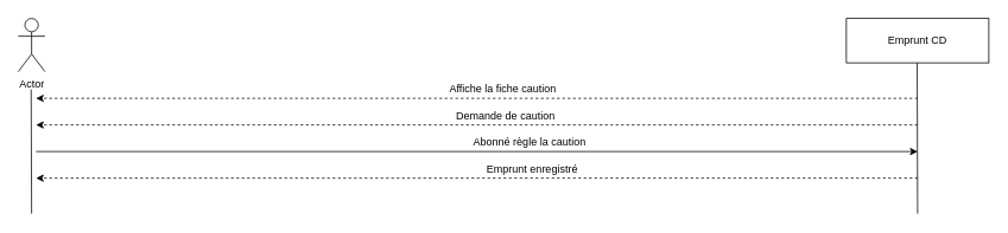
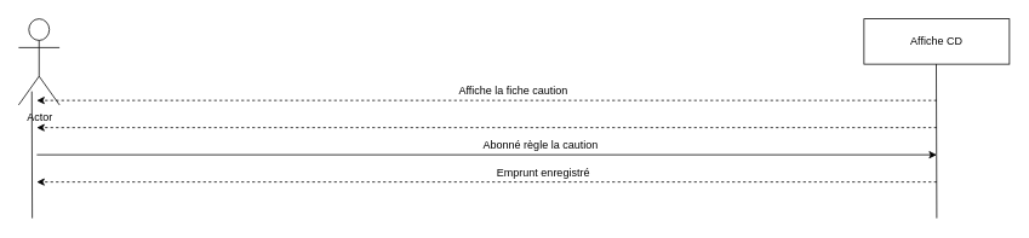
  <mxCell id="0" />
  <mxCell id="1" parent="0" />
- <mxCell id="2" value="Actor" style="shape=umlActor;verticalLabelPosition=bottom;labelBackgroundColor=#ffffff;verticalAlign=top;html=1;outlineConnect=0;" vertex="1" parent="1"><mxGeometry x="20" y="20" width="30" height="60" as="geometry" /></mxCell>
+ <mxCell id="2" value="Actor" style="shape=umlActor;verticalLabelPosition=bottom;labelBackgroundColor=#ffffff;verticalAlign=top;html=1;outlineConnect=0;" vertex="1" parent="1"><mxGeometry x="20" y="20" width="45" height="95" as="geometry" /></mxCell>
  <mxCell id="3" value="" style="endArrow=none;html=1;" edge="1" parent="1"><mxGeometry width="50" height="50" relative="1" as="geometry"><mxPoint x="35" y="240" as="sourcePoint" /><mxPoint x="34.5" y="100" as="targetPoint" /></mxGeometry></mxCell>
- <mxCell id="4" value="Emprunt CD" style="rounded=0;whiteSpace=wrap;html=1;" vertex="1" parent="1"><mxGeometry x="950" y="20" width="160" height="50" as="geometry" /></mxCell>
+ <mxCell id="4" value="Affiche CD" style="rounded=0;whiteSpace=wrap;html=1;" vertex="1" parent="1"><mxGeometry x="950" y="20" width="160" height="50" as="geometry" /></mxCell>
  <mxCell id="5" value="" style="endArrow=none;html=1;" edge="1" parent="1"><mxGeometry width="50" height="50" relative="1" as="geometry"><mxPoint x="1030" y="240" as="sourcePoint" /><mxPoint x="1029.5" y="70" as="targetPoint" /></mxGeometry></mxCell>
  <mxCell id="6" value="Affiche la fiche caution" style="text;html=1;strokeColor=none;fillColor=none;align=center;verticalAlign=middle;whiteSpace=wrap;rounded=0;" vertex="1" parent="1"><mxGeometry x="407" y="90" width="315" height="20" as="geometry" /></mxCell>
- <mxCell id="7" value="Demande de caution" style="text;html=1;strokeColor=none;fillColor=none;align=center;verticalAlign=middle;whiteSpace=wrap;rounded=0;" vertex="1" parent="1"><mxGeometry x="410" y="120" width="315" height="20" as="geometry" /></mxCell>
  <mxCell id="8" value="Abonné règle la caution" style="text;html=1;strokeColor=none;fillColor=none;align=center;verticalAlign=middle;whiteSpace=wrap;rounded=0;" vertex="1" parent="1"><mxGeometry x="437" y="150" width="315" height="20" as="geometry" /></mxCell>
  <mxCell id="9" value="" style="endArrow=classic;html=1;dashed=1;" edge="1" parent="1"><mxGeometry width="50" height="50" relative="1" as="geometry"><mxPoint x="1030" y="140" as="sourcePoint" /><mxPoint x="40" y="140" as="targetPoint" /></mxGeometry></mxCell>
  <mxCell id="10" value="" style="endArrow=classic;html=1;dashed=1;" edge="1" parent="1"><mxGeometry width="50" height="50" relative="1" as="geometry"><mxPoint x="1030" y="110" as="sourcePoint" /><mxPoint x="40" y="110" as="targetPoint" /></mxGeometry></mxCell>
  <mxCell id="11" value="Emprunt enregistré" style="text;html=1;strokeColor=none;fillColor=none;align=center;verticalAlign=middle;whiteSpace=wrap;rounded=0;" vertex="1" parent="1"><mxGeometry x="440" y="180" width="315" height="20" as="geometry" /></mxCell>
  <mxCell id="12" value="" style="endArrow=classic;html=1;" edge="1" parent="1"><mxGeometry width="50" height="50" relative="1" as="geometry"><mxPoint x="40" y="170" as="sourcePoint" /><mxPoint x="1030" y="170" as="targetPoint" /></mxGeometry></mxCell>
  <mxCell id="13" value="" style="endArrow=classic;html=1;dashed=1;" edge="1" parent="1"><mxGeometry width="50" height="50" relative="1" as="geometry"><mxPoint x="1030" y="200" as="sourcePoint" /><mxPoint x="40" y="200" as="targetPoint" /></mxGeometry></mxCell>
